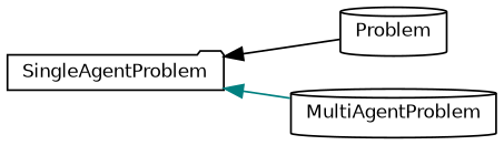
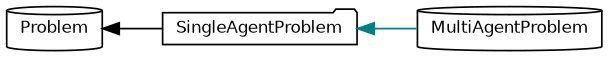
  digraph {
    rankdir=LR
    node [color=black fillcolor=white fontname=Helvetica fontsize=10 shape=cylinder style=filled]
    edge [dir=back fontname=Helvetica fontsize=10 labelfontname=Helvetica labelfontsize=10 style=solid]
    n1 [height=0.2 label=Problem width=0.4]
    n2 [height=0.2 label=SingleAgentProblem shape=folder width=0.4]
    n3 [height=0.2 label=MultiAgentProblem width=0.4]
-   n2 -> n1 [color=black]
+   n1 -> n2 [color=black]
    n2 -> n3 [color=teal]
  }
